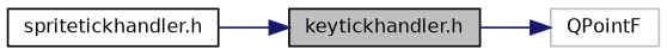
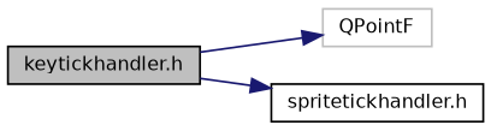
  digraph {
    rankdir=LR
    node [color=black fillcolor=white fontname=Helvetica fontsize=10 shape=record style=filled]
    edge [color=midnightblue fontname=Helvetica fontsize=10 labelfontname=Helvetica labelfontsize=10 style=solid]
    n1 [fillcolor=grey75 fontcolor=black height=0.2 label="keytickhandler.h" width=0.4]
    n2 [color=grey75 height=0.2 label=QPointF width=0.4]
    n3 [height=0.2 label="spritetickhandler.h" width=0.4]
    n1 -> n2
-   n3 -> n1
+   n1 -> n3
  }
